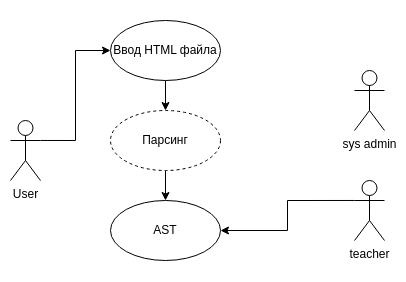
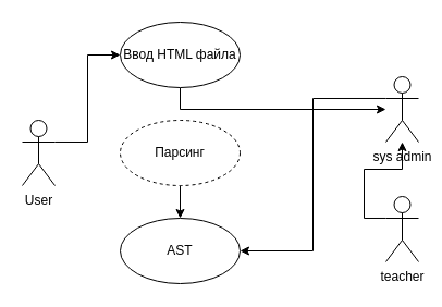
  <mxCell id="0" />
  <mxCell id="1" parent="0" />
  <mxCell id="2" style="edgeStyle=orthogonalEdgeStyle;rounded=0;orthogonalLoop=1;jettySize=auto;html=1;exitX=1;exitY=0.333;exitDx=0;exitDy=0;exitPerimeter=0;entryX=0;entryY=0.5;entryDx=0;entryDy=0;" edge="1" parent="1" source="3" target="5"><mxGeometry relative="1" as="geometry" /></mxCell>
- <mxCell id="3" value="User" style="shape=umlActor;verticalLabelPosition=bottom;labelBackgroundColor=#ffffff;verticalAlign=top;html=1;outlineConnect=0;" vertex="1" parent="1"><mxGeometry x="10" y="120" width="30" height="60" as="geometry" /></mxCell>
- <mxCell id="4" style="edgeStyle=orthogonalEdgeStyle;rounded=0;orthogonalLoop=1;jettySize=auto;html=1;exitX=0.5;exitY=1;exitDx=0;exitDy=0;entryX=0.5;entryY=0;entryDx=0;entryDy=0;" edge="1" parent="1" source="5" target="7"><mxGeometry relative="1" as="geometry" /></mxCell>
+ <mxCell id="3" value="User" style="shape=umlActor;verticalLabelPosition=bottom;labelBackgroundColor=#ffffff;verticalAlign=top;html=1;outlineConnect=0;" vertex="1" parent="1"><mxGeometry x="20" y="110" width="30" height="60" as="geometry" /></mxCell>
+ <mxCell id="4" style="edgeStyle=orthogonalEdgeStyle;rounded=0;orthogonalLoop=1;jettySize=auto;html=1;exitX=0.5;exitY=1;exitDx=0;exitDy=0;" edge="1" parent="1" source="5" target="10"><mxGeometry relative="1" as="geometry" /></mxCell>
  <mxCell id="5" value="Ввод HTML файла" style="ellipse;whiteSpace=wrap;html=1;" vertex="1" parent="1"><mxGeometry x="110" y="20" width="110" height="60" as="geometry" /></mxCell>
  <mxCell id="6" style="edgeStyle=orthogonalEdgeStyle;rounded=0;orthogonalLoop=1;jettySize=auto;html=1;exitX=0.5;exitY=1;exitDx=0;exitDy=0;entryX=0.5;entryY=0;entryDx=0;entryDy=0;" edge="1" parent="1" source="7" target="8"><mxGeometry relative="1" as="geometry" /></mxCell>
  <mxCell id="7" value="Парсинг" style="ellipse;whiteSpace=wrap;html=1;dashed=1;" vertex="1" parent="1"><mxGeometry x="110" y="110" width="110" height="60" as="geometry" /></mxCell>
  <mxCell id="8" value="AST" style="ellipse;whiteSpace=wrap;html=1;" vertex="1" parent="1"><mxGeometry x="110" y="200" width="110" height="60" as="geometry" /></mxCell>
+ <mxCell id="9" style="edgeStyle=orthogonalEdgeStyle;rounded=0;orthogonalLoop=1;jettySize=auto;html=1;exitX=0;exitY=0.333;exitDx=0;exitDy=0;exitPerimeter=0;entryX=1;entryY=0.5;entryDx=0;entryDy=0;" edge="1" parent="1" source="10" target="8"><mxGeometry relative="1" as="geometry" /></mxCell>
  <mxCell id="10" value="sys admin" style="shape=umlActor;verticalLabelPosition=bottom;labelBackgroundColor=#ffffff;verticalAlign=top;html=1;outlineConnect=0;" vertex="1" parent="1"><mxGeometry x="354" y="70" width="30" height="60" as="geometry" /></mxCell>
- <mxCell id="11" style="edgeStyle=orthogonalEdgeStyle;rounded=0;orthogonalLoop=1;jettySize=auto;html=1;exitX=0;exitY=0.333;exitDx=0;exitDy=0;exitPerimeter=0;entryX=1;entryY=0.5;entryDx=0;entryDy=0;" edge="1" parent="1" source="12" target="8"><mxGeometry relative="1" as="geometry" /></mxCell>
+ <mxCell id="11" style="edgeStyle=orthogonalEdgeStyle;rounded=0;orthogonalLoop=1;jettySize=auto;html=1;exitX=0;exitY=0.333;exitDx=0;exitDy=0;exitPerimeter=0;" edge="1" parent="1" source="12" target="10"><mxGeometry relative="1" as="geometry" /></mxCell>
  <mxCell id="12" value="teacher" style="shape=umlActor;verticalLabelPosition=bottom;labelBackgroundColor=#ffffff;verticalAlign=top;html=1;outlineConnect=0;" vertex="1" parent="1"><mxGeometry x="354" y="180" width="30" height="60" as="geometry" /></mxCell>
